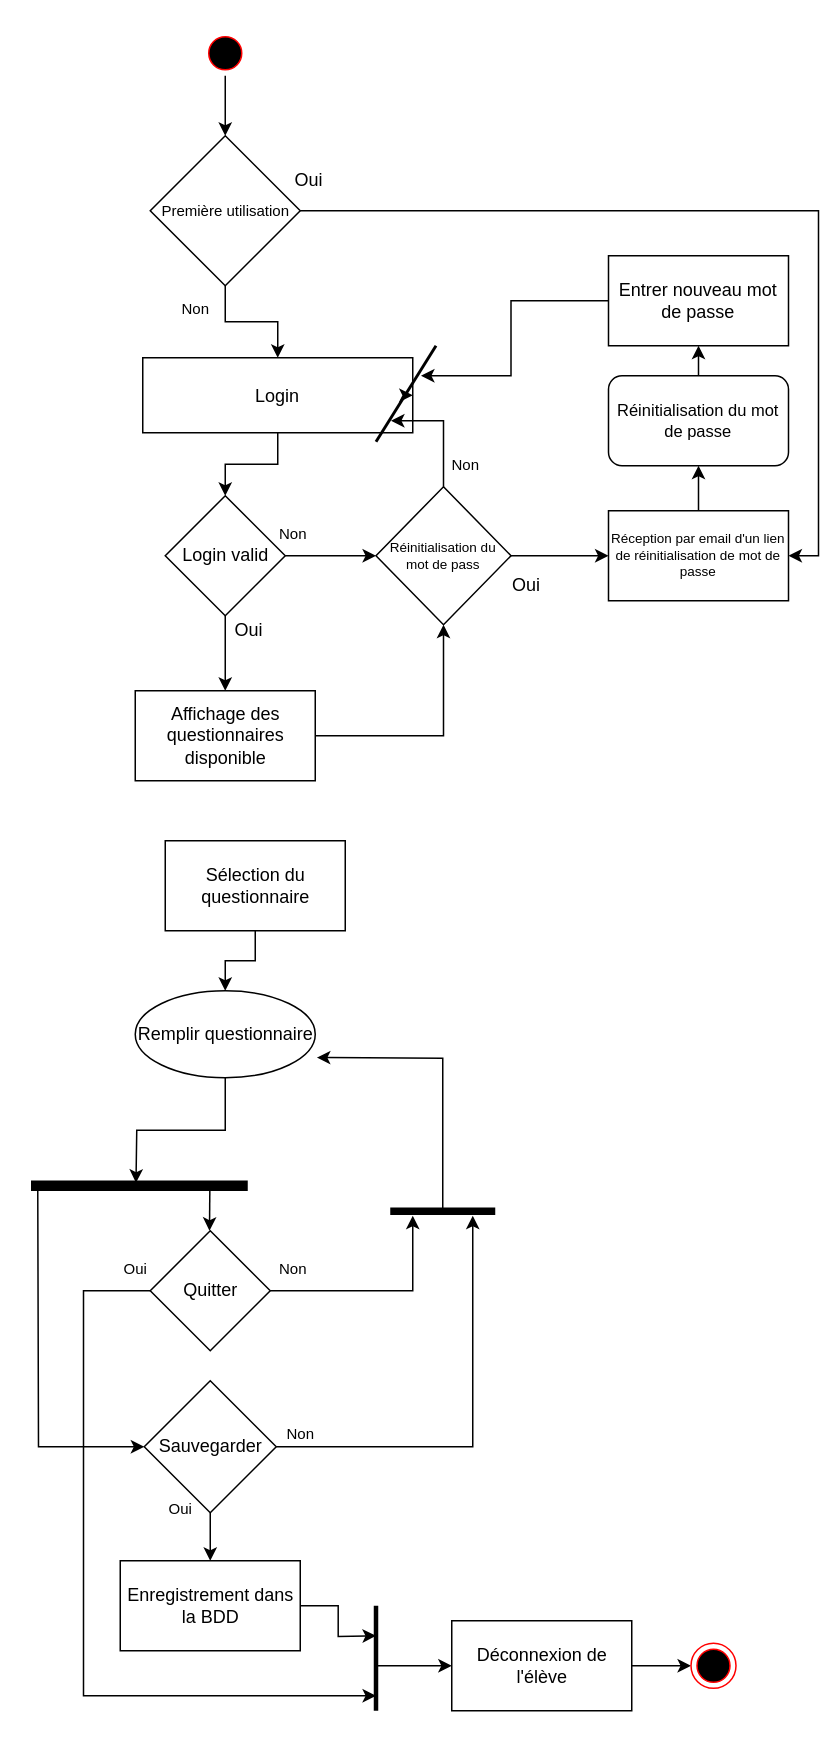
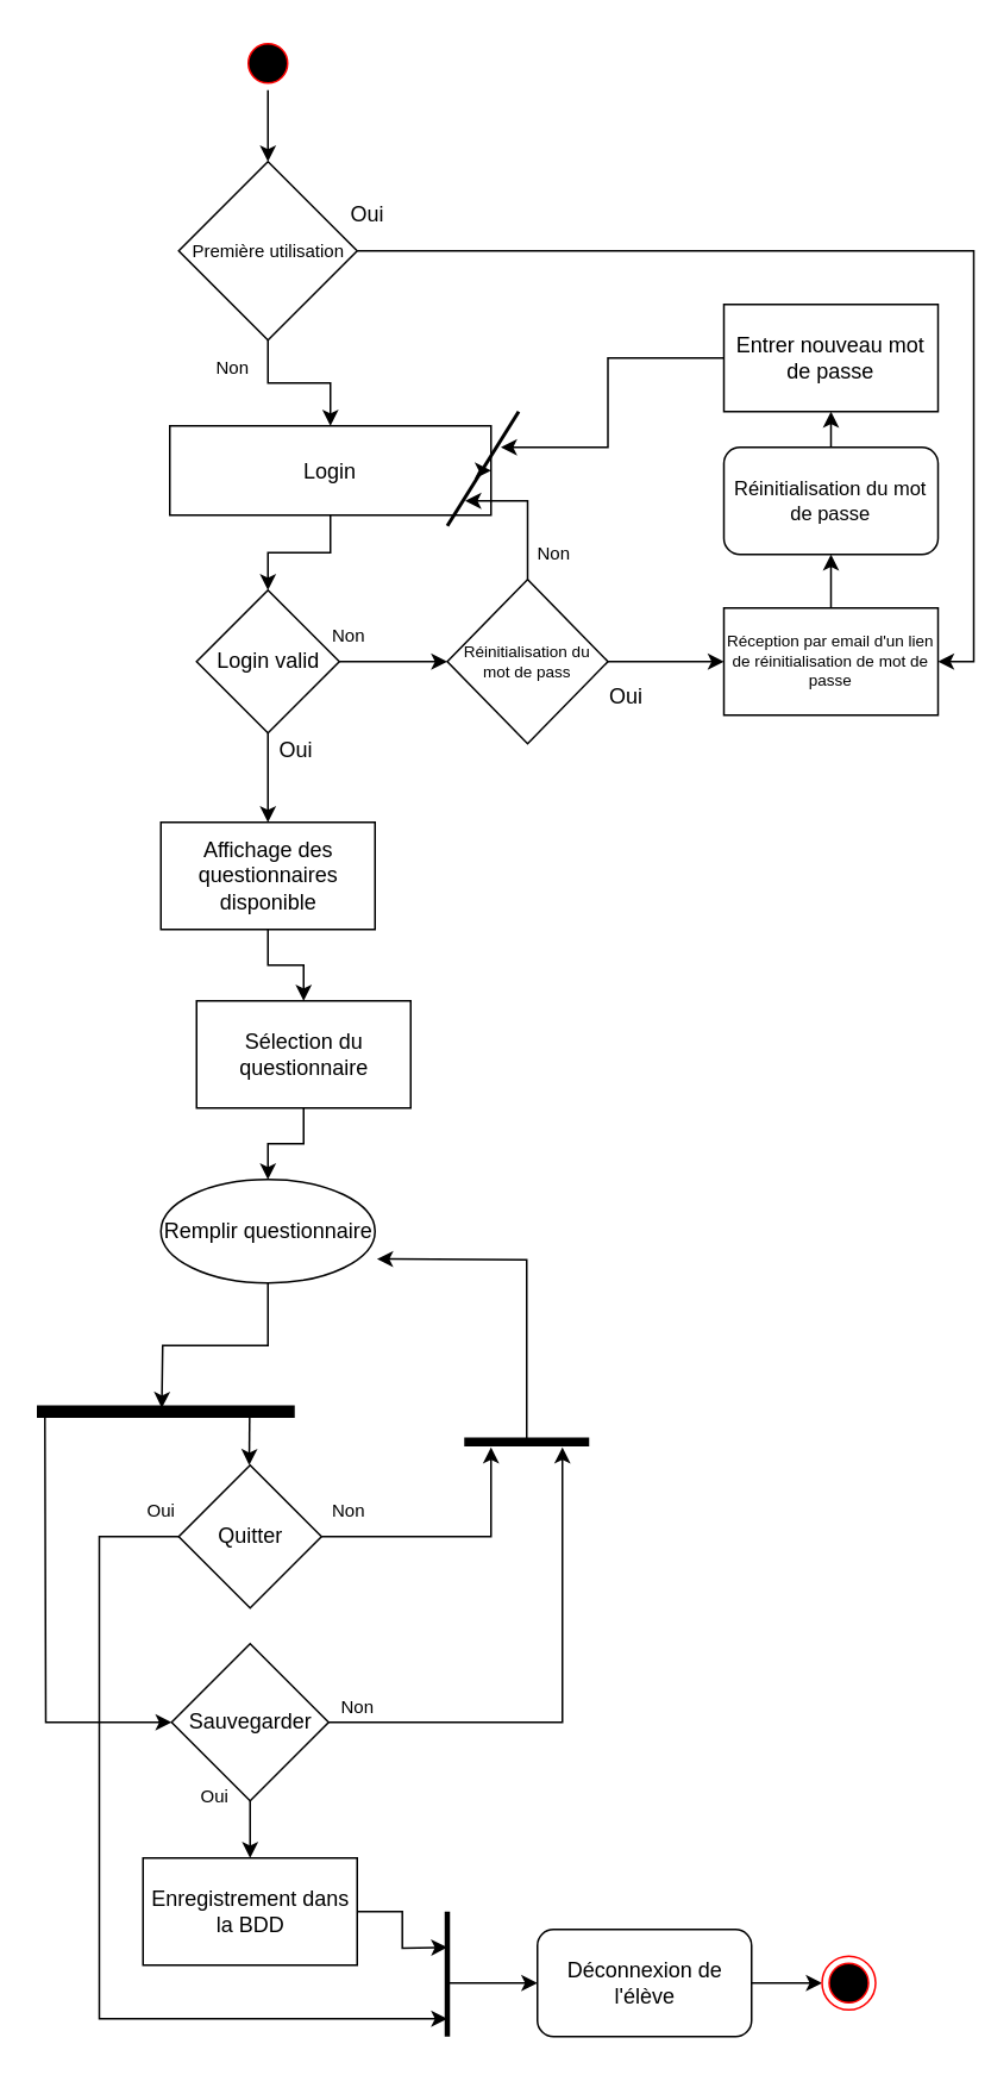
  <mxCell id="0" />
  <mxCell id="1" parent="0" />
  <mxCell id="2" style="edgeStyle=orthogonalEdgeStyle;rounded=0;orthogonalLoop=1;jettySize=auto;html=1;entryX=0.5;entryY=0;entryDx=0;entryDy=0;" parent="1" source="3" target="13" edge="1"><mxGeometry relative="1" as="geometry" /></mxCell>
  <mxCell id="3" value="Sélection du questionnaire" style="whiteSpace=wrap;html=1;fillColor=none;strokeColor=rgb(0, 0, 0);fontColor=rgb(0, 0, 0);" parent="1" vertex="1"><mxGeometry x="109.5" y="560" width="120" height="60" as="geometry" /></mxCell>
  <mxCell id="4" style="edgeStyle=orthogonalEdgeStyle;rounded=0;orthogonalLoop=1;jettySize=auto;html=1;entryX=0.5;entryY=0;entryDx=0;entryDy=0;fontSize=9;strokeWidth=1;" parent="1" source="5" target="52" edge="1"><mxGeometry relative="1" as="geometry" /></mxCell>
  <mxCell id="5" value="" style="ellipse;shape=startState;fillColor=#000000;strokeColor=#ff0000;" parent="1" vertex="1"><mxGeometry x="134.5" y="20" width="30" height="30" as="geometry" /></mxCell>
  <mxCell id="6" value="Login" style="fillColor=none;" parent="1" vertex="1"><mxGeometry x="94.5" y="238" width="180" height="50" as="geometry" /></mxCell>
  <mxCell id="7" style="edgeStyle=orthogonalEdgeStyle;rounded=0;orthogonalLoop=1;jettySize=auto;html=1;entryX=0.5;entryY=0;entryDx=0;entryDy=0;fontColor=default;" parent="1" source="6" target="10" edge="1"><mxGeometry relative="1" as="geometry" /></mxCell>
  <mxCell id="8" style="edgeStyle=orthogonalEdgeStyle;rounded=0;orthogonalLoop=1;jettySize=auto;html=1;fontColor=default;exitX=1;exitY=0.5;exitDx=0;exitDy=0;entryX=0;entryY=0.5;entryDx=0;entryDy=0;" parent="1" source="10" target="41" edge="1"><mxGeometry relative="1" as="geometry"><mxPoint x="424.5" y="220" as="targetPoint" /><Array as="points"><mxPoint x="240" y="370" /><mxPoint x="240" y="370" /></Array></mxGeometry></mxCell>
  <mxCell id="9" style="edgeStyle=orthogonalEdgeStyle;rounded=0;orthogonalLoop=1;jettySize=auto;html=1;exitX=0.5;exitY=1;exitDx=0;exitDy=0;entryX=0.5;entryY=0;entryDx=0;entryDy=0;" parent="1" source="10" target="36" edge="1"><mxGeometry relative="1" as="geometry" /></mxCell>
  <mxCell id="10" value="Login valid" style="rhombus;whiteSpace=wrap;html=1;fontColor=default;fillColor=none;" parent="1" vertex="1"><mxGeometry x="109.5" y="330" width="80" height="80" as="geometry" /></mxCell>
  <mxCell id="11" value="&lt;font style=&quot;font-size: 10px;&quot;&gt;Non&lt;/font&gt;" style="text;html=1;strokeColor=none;fillColor=none;align=center;verticalAlign=middle;whiteSpace=wrap;rounded=0;fontColor=default;" parent="1" vertex="1"><mxGeometry x="164.5" y="340" width="60" height="30" as="geometry" /></mxCell>
  <mxCell id="12" style="edgeStyle=orthogonalEdgeStyle;rounded=0;orthogonalLoop=1;jettySize=auto;html=1;" parent="1" source="13" edge="1"><mxGeometry relative="1" as="geometry"><mxPoint x="90" y="788" as="targetPoint" /></mxGeometry></mxCell>
  <mxCell id="13" value="Remplir questionnaire" style="ellipse;whiteSpace=wrap;html=1;fillColor=none;strokeColor=rgb(0, 0, 0);fontColor=rgb(0, 0, 0);" parent="1" vertex="1"><mxGeometry x="89.5" y="660" width="120" height="58" as="geometry" /></mxCell>
  <mxCell id="14" value="" style="endArrow=none;html=1;rounded=0;fontColor=default;strokeWidth=7;" parent="1" edge="1"><mxGeometry width="50" height="50" relative="1" as="geometry"><mxPoint x="20" y="790" as="sourcePoint" /><mxPoint x="164.5" y="790" as="targetPoint" /></mxGeometry></mxCell>
  <mxCell id="15" style="edgeStyle=orthogonalEdgeStyle;rounded=0;orthogonalLoop=1;jettySize=auto;html=1;fontColor=default;strokeWidth=1;exitX=0;exitY=0.5;exitDx=0;exitDy=0;" parent="1" source="16" edge="1"><mxGeometry relative="1" as="geometry"><mxPoint x="250" y="1130" as="targetPoint" /><Array as="points"><mxPoint x="55" y="860" /><mxPoint x="55" y="1130" /></Array></mxGeometry></mxCell>
  <mxCell id="16" value="Quitter" style="rhombus;whiteSpace=wrap;html=1;fontColor=default;fillColor=none;" parent="1" vertex="1"><mxGeometry x="99.5" y="820" width="80" height="80" as="geometry" /></mxCell>
  <mxCell id="17" value="" style="endArrow=classic;html=1;rounded=0;fontColor=default;strokeWidth=1;" parent="1" edge="1"><mxGeometry width="50" height="50" relative="1" as="geometry"><mxPoint x="139.24" y="790" as="sourcePoint" /><mxPoint x="139" y="820" as="targetPoint" /></mxGeometry></mxCell>
  <mxCell id="18" style="edgeStyle=orthogonalEdgeStyle;rounded=0;orthogonalLoop=1;jettySize=auto;html=1;entryX=0.5;entryY=0;entryDx=0;entryDy=0;" parent="1" source="19" target="30" edge="1"><mxGeometry relative="1" as="geometry" /></mxCell>
  <mxCell id="19" value="Sauvegarder" style="rhombus;whiteSpace=wrap;html=1;fontColor=default;fillColor=none;" parent="1" vertex="1"><mxGeometry x="95.5" y="920" width="88" height="88" as="geometry" /></mxCell>
  <mxCell id="20" value="&lt;font style=&quot;font-size: 10px;&quot;&gt;Non&lt;/font&gt;" style="text;html=1;strokeColor=none;fillColor=none;align=center;verticalAlign=middle;whiteSpace=wrap;rounded=0;fontColor=default;" parent="1" vertex="1"><mxGeometry x="164.5" y="830" width="60" height="30" as="geometry" /></mxCell>
  <mxCell id="21" value="&lt;font style=&quot;font-size: 10px;&quot;&gt;Non&lt;/font&gt;" style="text;html=1;strokeColor=none;fillColor=none;align=center;verticalAlign=middle;whiteSpace=wrap;rounded=0;fontColor=default;" parent="1" vertex="1"><mxGeometry x="170" y="940" width="60" height="30" as="geometry" /></mxCell>
  <mxCell id="22" value="&lt;font style=&quot;font-size: 10px;&quot;&gt;Oui&lt;/font&gt;&lt;span style=&quot;color: rgba(0, 0, 0, 0); font-family: monospace; font-size: 0px; text-align: start;&quot;&gt;%3CmxGraphModel%3E%3Croot%3E%3CmxCell%20id%3D%220%22%2F%3E%3CmxCell%20id%3D%221%22%20parent%3D%220%22%2F%3E%3CmxCell%20id%3D%222%22%20value%3D%22%26lt%3Bfont%20style%3D%26quot%3Bfont-size%3A%2010px%3B%26quot%3B%26gt%3BNon%26lt%3B%2Ffont%26gt%3B%22%20style%3D%22text%3Bhtml%3D1%3BstrokeColor%3Dnone%3BfillColor%3Dnone%3Balign%3Dcenter%3BverticalAlign%3Dmiddle%3BwhiteSpace%3Dwrap%3Brounded%3D0%3BfontColor%3Ddefault%3B%22%20vertex%3D%221%22%20parent%3D%221%22%3E%3CmxGeometry%20x%3D%22320%22%20y%3D%22960%22%20width%3D%2260%22%20height%3D%2230%22%20as%3D%22geometry%22%2F%3E%3C%2FmxCell%3E%3C%2Froot%3E%3C%2FmxGraphModel%3E&lt;/span&gt;" style="text;html=1;strokeColor=none;fillColor=none;align=center;verticalAlign=middle;whiteSpace=wrap;rounded=0;fontColor=default;" parent="1" vertex="1"><mxGeometry x="89.5" y="990" width="60" height="30" as="geometry" /></mxCell>
  <mxCell id="23" value="&lt;font style=&quot;font-size: 10px;&quot;&gt;Oui&lt;/font&gt;&lt;span style=&quot;color: rgba(0, 0, 0, 0); font-family: monospace; font-size: 0px; text-align: start;&quot;&gt;%3CmxGraphModel%3E%3Croot%3E%3CmxCell%20id%3D%220%22%2F%3E%3CmxCell%20id%3D%221%22%20parent%3D%220%22%2F%3E%3CmxCell%20id%3D%222%22%20value%3D%22%26lt%3Bfont%20style%3D%26quot%3Bfont-size%3A%2010px%3B%26quot%3B%26gt%3BNon%26lt%3B%2Ffont%26gt%3B%22%20style%3D%22text%3Bhtml%3D1%3BstrokeColor%3Dnone%3BfillColor%3Dnone%3Balign%3Dcenter%3BverticalAlign%3Dmiddle%3BwhiteSpace%3Dwrap%3Brounded%3D0%3BfontColor%3Ddefault%3B%22%20vertex%3D%221%22%20parent%3D%221%22%3E%3CmxGeometry%20x%3D%22320%22%20y%3D%22960%22%20width%3D%2260%22%20height%3D%2230%22%20as%3D%22geometry%22%2F%3E%3C%2FmxCell%3E%3C%2Froot%3E%3C%2FmxGraphModel%3E&lt;/span&gt;" style="text;html=1;strokeColor=none;fillColor=none;align=center;verticalAlign=middle;whiteSpace=wrap;rounded=0;fontColor=default;" parent="1" vertex="1"><mxGeometry x="59.5" y="830" width="60" height="30" as="geometry" /></mxCell>
  <mxCell id="24" value="" style="endArrow=classic;html=1;rounded=0;fontColor=default;strokeWidth=1;entryX=0;entryY=0.5;entryDx=0;entryDy=0;" parent="1" target="19" edge="1"><mxGeometry width="50" height="50" relative="1" as="geometry"><mxPoint x="24.5" y="790" as="sourcePoint" /><mxPoint x="4.5" y="1130" as="targetPoint" /><Array as="points"><mxPoint x="25" y="964" /></Array></mxGeometry></mxCell>
  <mxCell id="25" value="" style="endArrow=none;html=1;rounded=0;fontColor=default;strokeWidth=5;" parent="1" edge="1"><mxGeometry width="50" height="50" relative="1" as="geometry"><mxPoint x="259.5" y="807" as="sourcePoint" /><mxPoint x="329.5" y="807" as="targetPoint" /></mxGeometry></mxCell>
  <mxCell id="26" style="edgeStyle=orthogonalEdgeStyle;rounded=0;orthogonalLoop=1;jettySize=auto;html=1;fontColor=default;endArrow=classic;endFill=1;strokeWidth=1;exitX=1;exitY=0.5;exitDx=0;exitDy=0;" parent="1" source="19" edge="1"><mxGeometry relative="1" as="geometry"><mxPoint x="314.5" y="810" as="targetPoint" /><Array as="points"><mxPoint x="315" y="964" /></Array></mxGeometry></mxCell>
  <mxCell id="27" style="edgeStyle=orthogonalEdgeStyle;rounded=0;orthogonalLoop=1;jettySize=auto;html=1;fontColor=default;endArrow=classic;endFill=1;strokeWidth=1;exitX=1;exitY=0.5;exitDx=0;exitDy=0;" parent="1" source="16" edge="1"><mxGeometry relative="1" as="geometry"><mxPoint x="274.5" y="810" as="targetPoint" /><Array as="points"><mxPoint x="275" y="860" /></Array></mxGeometry></mxCell>
  <mxCell id="28" value="" style="endArrow=classic;html=1;rounded=0;fontColor=default;strokeWidth=1;entryX=1.009;entryY=0.768;entryDx=0;entryDy=0;entryPerimeter=0;" parent="1" target="13" edge="1"><mxGeometry width="50" height="50" relative="1" as="geometry"><mxPoint x="294.5" y="807" as="sourcePoint" /><mxPoint x="114.5" y="835" as="targetPoint" /><Array as="points"><mxPoint x="294.5" y="705" /></Array></mxGeometry></mxCell>
  <mxCell id="29" style="edgeStyle=orthogonalEdgeStyle;rounded=0;orthogonalLoop=1;jettySize=auto;html=1;fontSize=11;" edge="1" parent="1" source="30"><mxGeometry relative="1" as="geometry"><mxPoint x="250" y="1090" as="targetPoint" /></mxGeometry></mxCell>
  <mxCell id="30" value="Enregistrement dans la BDD" style="rounded=0;whiteSpace=wrap;html=1;fontColor=default;fillColor=none;" parent="1" vertex="1"><mxGeometry x="79.5" y="1040" width="120" height="60" as="geometry" /></mxCell>
  <mxCell id="31" style="edgeStyle=orthogonalEdgeStyle;rounded=0;orthogonalLoop=1;jettySize=auto;html=1;entryX=0;entryY=0.5;entryDx=0;entryDy=0;fontSize=11;" edge="1" parent="1" source="32" target="33"><mxGeometry relative="1" as="geometry" /></mxCell>
- <mxCell id="32" value="Déconnexion de l'élève" style="rounded=0;whiteSpace=wrap;html=1;fontColor=default;fillColor=none;" parent="1" vertex="1"><mxGeometry x="300.5" y="1080" width="120" height="60" as="geometry" /></mxCell>
+ <mxCell id="32" value="Déconnexion de l'élève" style="whiteSpace=wrap;html=1;fontColor=default;fillColor=none;rounded=1;" parent="1" vertex="1"><mxGeometry x="300.5" y="1080" width="120" height="60" as="geometry" /></mxCell>
  <mxCell id="33" value="" style="ellipse;html=1;shape=endState;fillColor=#000000;strokeColor=#ff0000;fontColor=default;" parent="1" vertex="1"><mxGeometry x="460" y="1095" width="30" height="30" as="geometry" /></mxCell>
  <mxCell id="34" value="Oui" style="text;html=1;align=center;verticalAlign=middle;resizable=0;points=[];autosize=1;strokeColor=none;fillColor=none;" parent="1" vertex="1"><mxGeometry x="149.5" y="410" width="30" height="20" as="geometry" /></mxCell>
- <mxCell id="35" style="edgeStyle=orthogonalEdgeStyle;rounded=0;orthogonalLoop=1;jettySize=auto;html=1;" parent="1" source="36" target="41" edge="1"><mxGeometry relative="1" as="geometry" /></mxCell>
+ <mxCell id="35" style="edgeStyle=orthogonalEdgeStyle;rounded=0;orthogonalLoop=1;jettySize=auto;html=1;entryX=0.5;entryY=0;entryDx=0;entryDy=0;" parent="1" source="36" target="3" edge="1"><mxGeometry relative="1" as="geometry" /></mxCell>
  <mxCell id="36" value="Affichage des questionnaires disponible" style="rounded=0;whiteSpace=wrap;html=1;fillColor=none;" parent="1" vertex="1"><mxGeometry x="89.5" y="460" width="120" height="60" as="geometry" /></mxCell>
  <mxCell id="37" value="" style="endArrow=none;html=1;rounded=0;strokeWidth=3;" parent="1" edge="1"><mxGeometry width="50" height="50" relative="1" as="geometry"><mxPoint x="250" y="1140" as="sourcePoint" /><mxPoint x="250" y="1070" as="targetPoint" /></mxGeometry></mxCell>
  <mxCell id="38" value="" style="endArrow=classic;html=1;rounded=0;strokeWidth=1;entryX=0;entryY=0.5;entryDx=0;entryDy=0;" parent="1" target="32" edge="1"><mxGeometry width="50" height="50" relative="1" as="geometry"><mxPoint x="250" y="1110" as="sourcePoint" /><mxPoint x="165.5" y="1120" as="targetPoint" /></mxGeometry></mxCell>
  <mxCell id="39" value="" style="edgeStyle=orthogonalEdgeStyle;rounded=0;orthogonalLoop=1;jettySize=auto;html=1;fontSize=9;" parent="1" source="41" target="45" edge="1"><mxGeometry relative="1" as="geometry" /></mxCell>
  <mxCell id="40" style="edgeStyle=orthogonalEdgeStyle;rounded=0;orthogonalLoop=1;jettySize=auto;html=1;exitX=0.5;exitY=0;exitDx=0;exitDy=0;fontSize=9;strokeWidth=1;" parent="1" source="41" edge="1"><mxGeometry relative="1" as="geometry"><mxPoint x="260" y="280" as="targetPoint" /><Array as="points"><mxPoint x="295" y="280" /></Array></mxGeometry></mxCell>
  <mxCell id="41" value="Réinitialisation du mot de pass" style="rhombus;whiteSpace=wrap;html=1;fillColor=none;fontSize=9;" parent="1" vertex="1"><mxGeometry x="250" y="324" width="90" height="92" as="geometry" /></mxCell>
  <mxCell id="42" value="&lt;font style=&quot;font-size: 10px;&quot;&gt;Non&lt;/font&gt;" style="text;html=1;strokeColor=none;fillColor=none;align=center;verticalAlign=middle;whiteSpace=wrap;rounded=0;fontColor=default;" parent="1" vertex="1"><mxGeometry x="280" y="294" width="60" height="30" as="geometry" /></mxCell>
  <mxCell id="43" value="Oui" style="text;html=1;align=center;verticalAlign=middle;resizable=0;points=[];autosize=1;strokeColor=none;fillColor=none;" parent="1" vertex="1"><mxGeometry x="334.5" y="380" width="30" height="20" as="geometry" /></mxCell>
  <mxCell id="44" value="" style="edgeStyle=orthogonalEdgeStyle;rounded=0;orthogonalLoop=1;jettySize=auto;html=1;fontSize=9;strokeWidth=1;" parent="1" source="45" target="49" edge="1"><mxGeometry relative="1" as="geometry" /></mxCell>
  <mxCell id="45" value="Réception par email d'un lien de réinitialisation de mot de passe" style="whiteSpace=wrap;html=1;fontSize=9;fillColor=none;" parent="1" vertex="1"><mxGeometry x="405" y="340" width="120" height="60" as="geometry" /></mxCell>
  <mxCell id="46" value="" style="endArrow=none;html=1;rounded=0;fontSize=9;strokeWidth=2;" parent="1" edge="1"><mxGeometry width="50" height="50" relative="1" as="geometry"><mxPoint x="250" y="294" as="sourcePoint" /><mxPoint x="290" y="230" as="targetPoint" /></mxGeometry></mxCell>
  <mxCell id="47" value="" style="endArrow=classic;html=1;rounded=0;fontSize=9;strokeWidth=1;entryX=1;entryY=0.5;entryDx=0;entryDy=0;" parent="1" target="6" edge="1"><mxGeometry width="50" height="50" relative="1" as="geometry"><mxPoint x="270" y="263" as="sourcePoint" /><mxPoint x="430" y="320" as="targetPoint" /></mxGeometry></mxCell>
  <mxCell id="48" style="edgeStyle=orthogonalEdgeStyle;rounded=0;orthogonalLoop=1;jettySize=auto;html=1;exitX=0.5;exitY=0;exitDx=0;exitDy=0;entryX=0.5;entryY=1;entryDx=0;entryDy=0;fontSize=11;" edge="1" parent="1" source="49" target="56"><mxGeometry relative="1" as="geometry" /></mxCell>
  <mxCell id="49" value="Réinitialisation du mot de passe" style="whiteSpace=wrap;html=1;fontSize=11;fillColor=none;rounded=1;" parent="1" vertex="1"><mxGeometry x="405" y="250" width="120" height="60" as="geometry" /></mxCell>
  <mxCell id="50" style="edgeStyle=orthogonalEdgeStyle;rounded=0;orthogonalLoop=1;jettySize=auto;html=1;entryX=0.5;entryY=0;entryDx=0;entryDy=0;fontSize=9;strokeWidth=1;" parent="1" source="52" target="6" edge="1"><mxGeometry relative="1" as="geometry" /></mxCell>
  <mxCell id="51" value="" style="edgeStyle=orthogonalEdgeStyle;rounded=0;orthogonalLoop=1;jettySize=auto;html=1;fontSize=9;strokeWidth=1;entryX=1;entryY=0.5;entryDx=0;entryDy=0;" parent="1" source="52" target="45" edge="1"><mxGeometry relative="1" as="geometry"><mxPoint x="269.5" y="140" as="targetPoint" /></mxGeometry></mxCell>
  <mxCell id="52" value="Première utilisation" style="rhombus;whiteSpace=wrap;html=1;fontSize=10;fillColor=none;" parent="1" vertex="1"><mxGeometry x="99.5" y="90" width="100" height="100" as="geometry" /></mxCell>
  <mxCell id="53" value="&lt;font style=&quot;font-size: 10px;&quot;&gt;Non&lt;/font&gt;" style="text;html=1;strokeColor=none;fillColor=none;align=center;verticalAlign=middle;whiteSpace=wrap;rounded=0;fontColor=default;" parent="1" vertex="1"><mxGeometry x="99.5" y="190" width="60" height="30" as="geometry" /></mxCell>
  <mxCell id="54" value="Oui" style="text;html=1;align=center;verticalAlign=middle;resizable=0;points=[];autosize=1;strokeColor=none;fillColor=none;" parent="1" vertex="1"><mxGeometry x="189.5" y="110" width="30" height="20" as="geometry" /></mxCell>
  <mxCell id="55" style="edgeStyle=orthogonalEdgeStyle;rounded=0;orthogonalLoop=1;jettySize=auto;html=1;fontSize=11;" edge="1" parent="1" source="56"><mxGeometry relative="1" as="geometry"><mxPoint x="280" y="250" as="targetPoint" /><Array as="points"><mxPoint x="340" y="200" /><mxPoint x="340" y="250" /></Array></mxGeometry></mxCell>
  <mxCell id="56" value="Entrer nouveau mot de passe" style="rounded=0;whiteSpace=wrap;html=1;fillColor=none;" vertex="1" parent="1"><mxGeometry x="405" y="170" width="120" height="60" as="geometry" /></mxCell>
